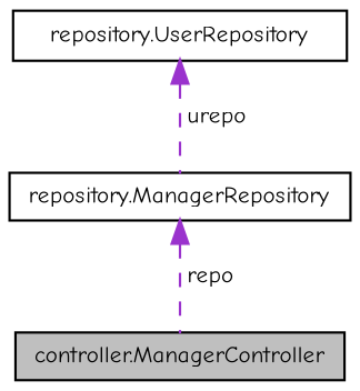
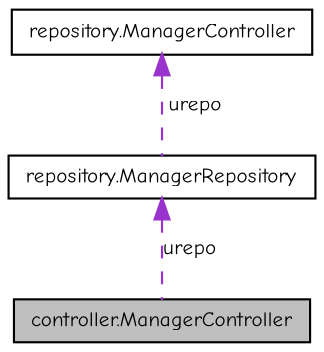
  digraph {
    fontname="Comic Neue"
    node [color=black fillcolor=white fontname="Comic Neue" fontsize=10 shape=record style=filled]
    edge [color=darkorchid3 dir=back fontname="Comic Neue" fontsize=10 labelfontname=Helvetica labelfontsize=10 style=dashed]
    n1 [fillcolor=grey75 fontcolor=black height=0.2 label="controller.ManagerController" width=0.4]
-   n2 [height=0.2 label="repository.UserRepository" width=0.4]
+   n2 [height=0.2 label="repository.ManagerController" width=0.4]
    n3 [height=0.2 label="repository.ManagerRepository" width=0.4]
    n2 -> n3 [label=" urepo"]
-   n3 -> n1 [label=" repo"]
+   n3 -> n1 [label=" urepo"]
  }
